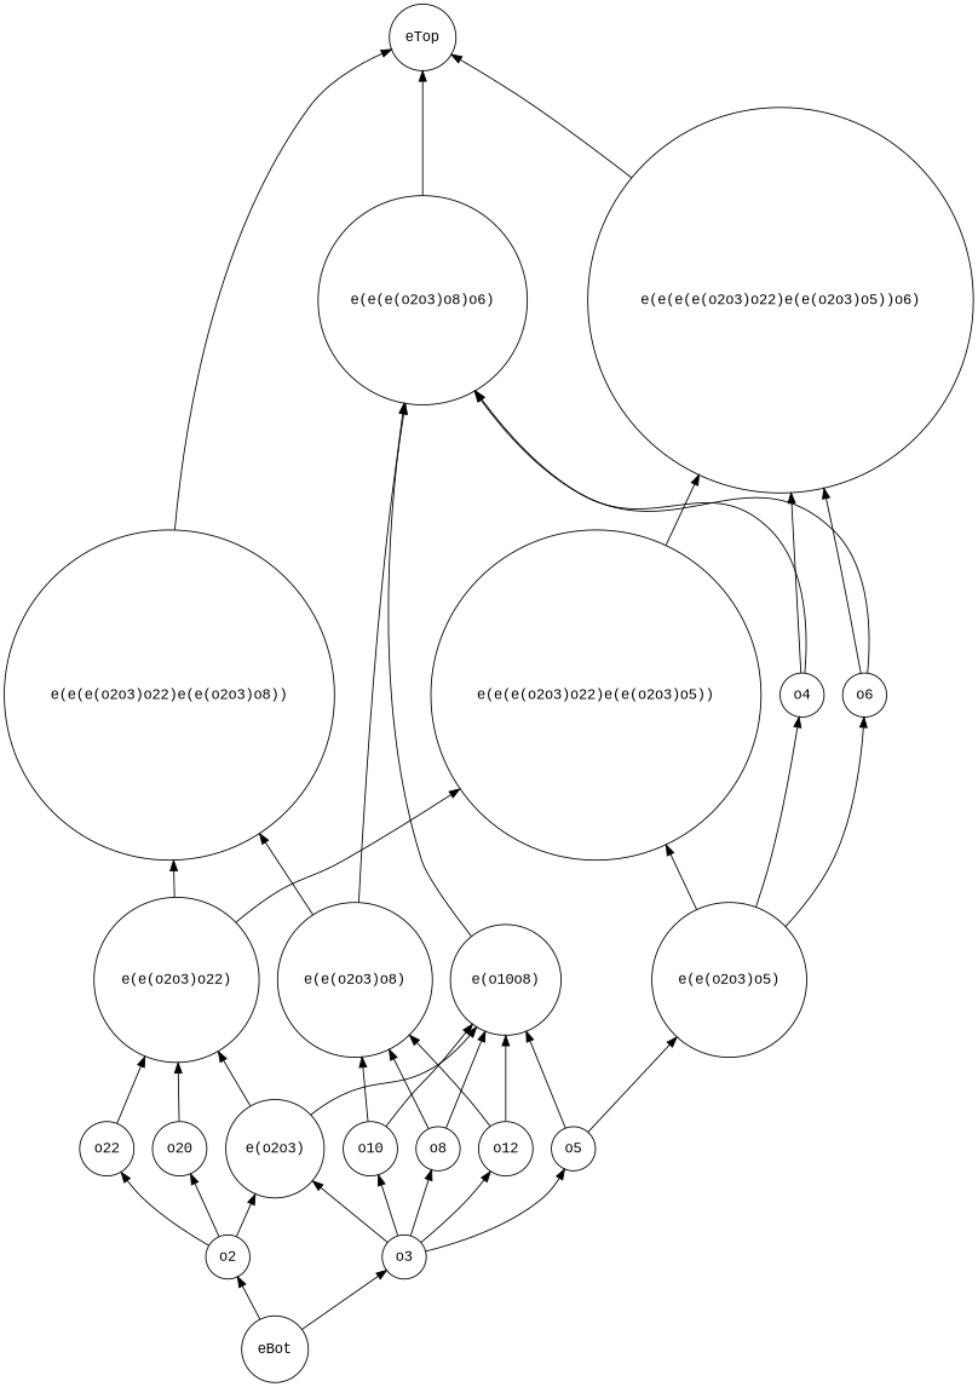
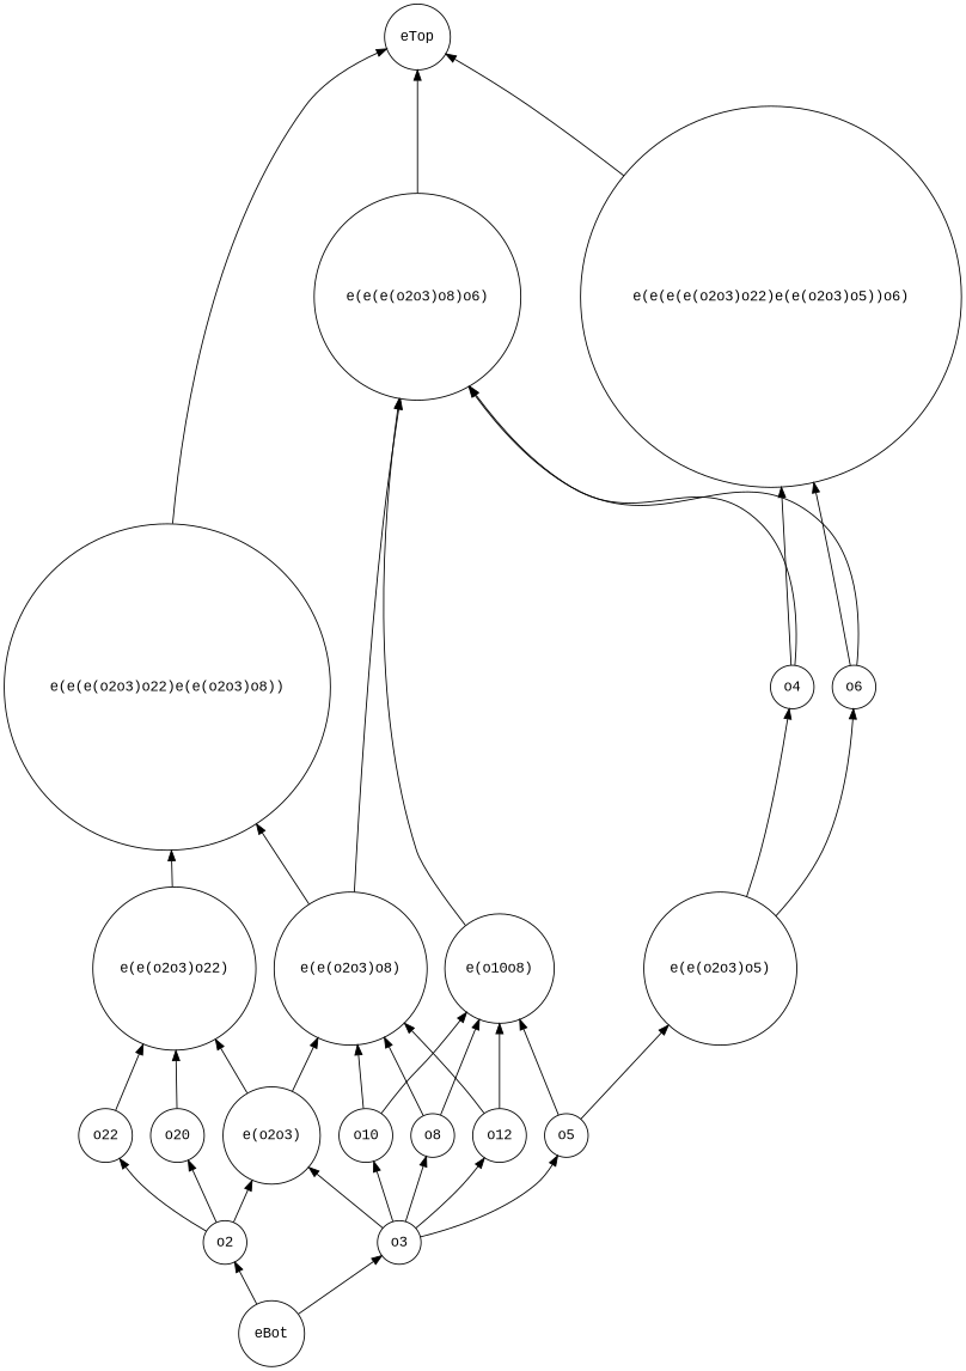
  strict digraph {
    fontname="Liberation Mono"
    rankdir=BT
    node [fontname="Liberation Mono" shape=circle]
    edge [fontname="Liberation Mono"]
    o4
    "e(e(e(o2o3)o8)o6)"
    "e(e(e(e(o2o3)o22)e(e(o2o3)o5))o6)"
    eTop
    "e(e(o2o3)o22)"
-   "e(e(e(o2o3)o22)e(e(o2o3)o5))"
    "e(e(e(o2o3)o22)e(e(o2o3)o8))"
    o3
    o12
    o5
    o10
    o8
    "e(o2o3)"
    "e(e(o2o3)o8)"
    "e(o10o8)"
    "e(e(o2o3)o5)"
    o20
    o6
    eBot
    o2
    o22
    o4 -> "e(e(e(o2o3)o8)o6)"
    o4 -> "e(e(e(e(o2o3)o22)e(e(o2o3)o5))o6)"
    "e(e(e(o2o3)o8)o6)" -> eTop
    "e(e(e(e(o2o3)o22)e(e(o2o3)o5))o6)" -> eTop
-   "e(e(o2o3)o22)" -> "e(e(e(o2o3)o22)e(e(o2o3)o5))"
    "e(e(o2o3)o22)" -> "e(e(e(o2o3)o22)e(e(o2o3)o8))"
-   "e(e(e(o2o3)o22)e(e(o2o3)o5))" -> "e(e(e(e(o2o3)o22)e(e(o2o3)o5))o6)"
    "e(e(e(o2o3)o22)e(e(o2o3)o8))" -> eTop
    o3 -> o12
    o3 -> o5
    o3 -> o10
    o3 -> o8
    o3 -> "e(o2o3)"
    o12 -> "e(e(o2o3)o8)"
    o12 -> "e(o10o8)"
    o5 -> "e(o10o8)"
    o5 -> "e(e(o2o3)o5)"
    o10 -> "e(e(o2o3)o8)"
    o10 -> "e(o10o8)"
    o8 -> "e(e(o2o3)o8)"
    o8 -> "e(o10o8)"
    "e(o2o3)" -> "e(e(o2o3)o22)"
-   "e(o2o3)" -> "e(o10o8)"
+   "e(o2o3)" -> "e(e(o2o3)o8)"
    "e(e(o2o3)o8)" -> "e(e(e(o2o3)o8)o6)"
    "e(e(o2o3)o8)" -> "e(e(e(o2o3)o22)e(e(o2o3)o8))"
    "e(o10o8)" -> "e(e(e(o2o3)o8)o6)"
    "e(e(o2o3)o5)" -> o4
-   "e(e(o2o3)o5)" -> "e(e(e(o2o3)o22)e(e(o2o3)o5))"
    "e(e(o2o3)o5)" -> o6
    o20 -> "e(e(o2o3)o22)"
    o6 -> "e(e(e(o2o3)o8)o6)"
    o6 -> "e(e(e(e(o2o3)o22)e(e(o2o3)o5))o6)"
    eBot -> o3
    eBot -> o2
    o2 -> "e(o2o3)"
    o2 -> o20
    o2 -> o22
    o22 -> "e(e(o2o3)o22)"
  }
